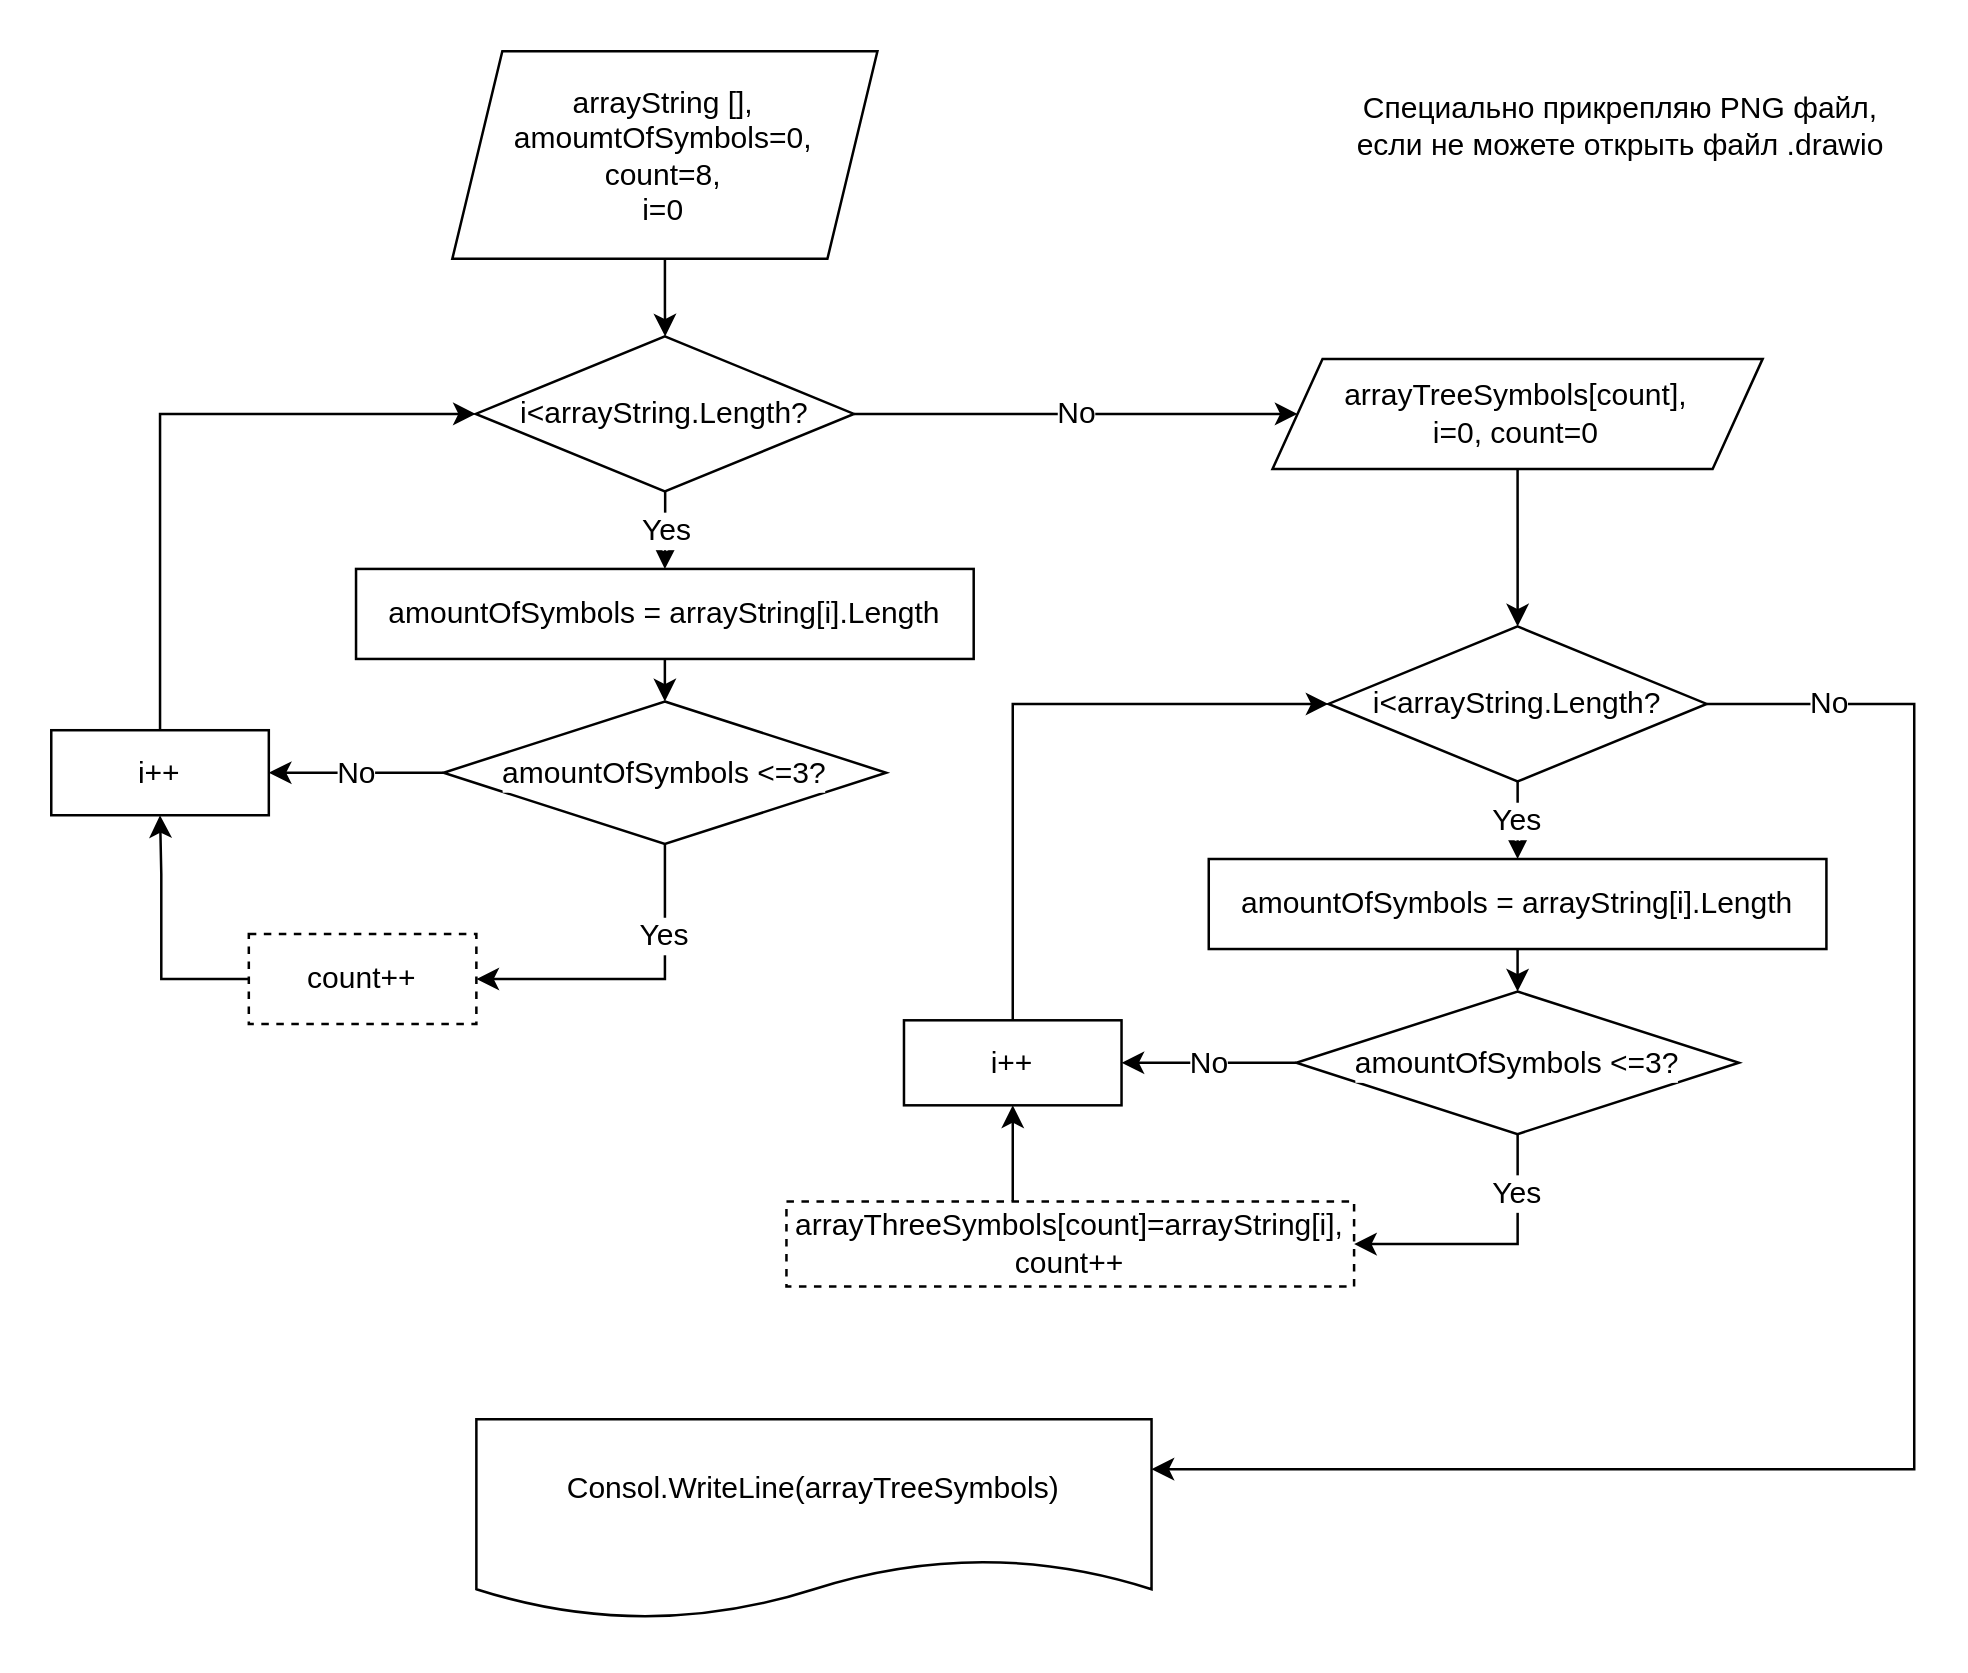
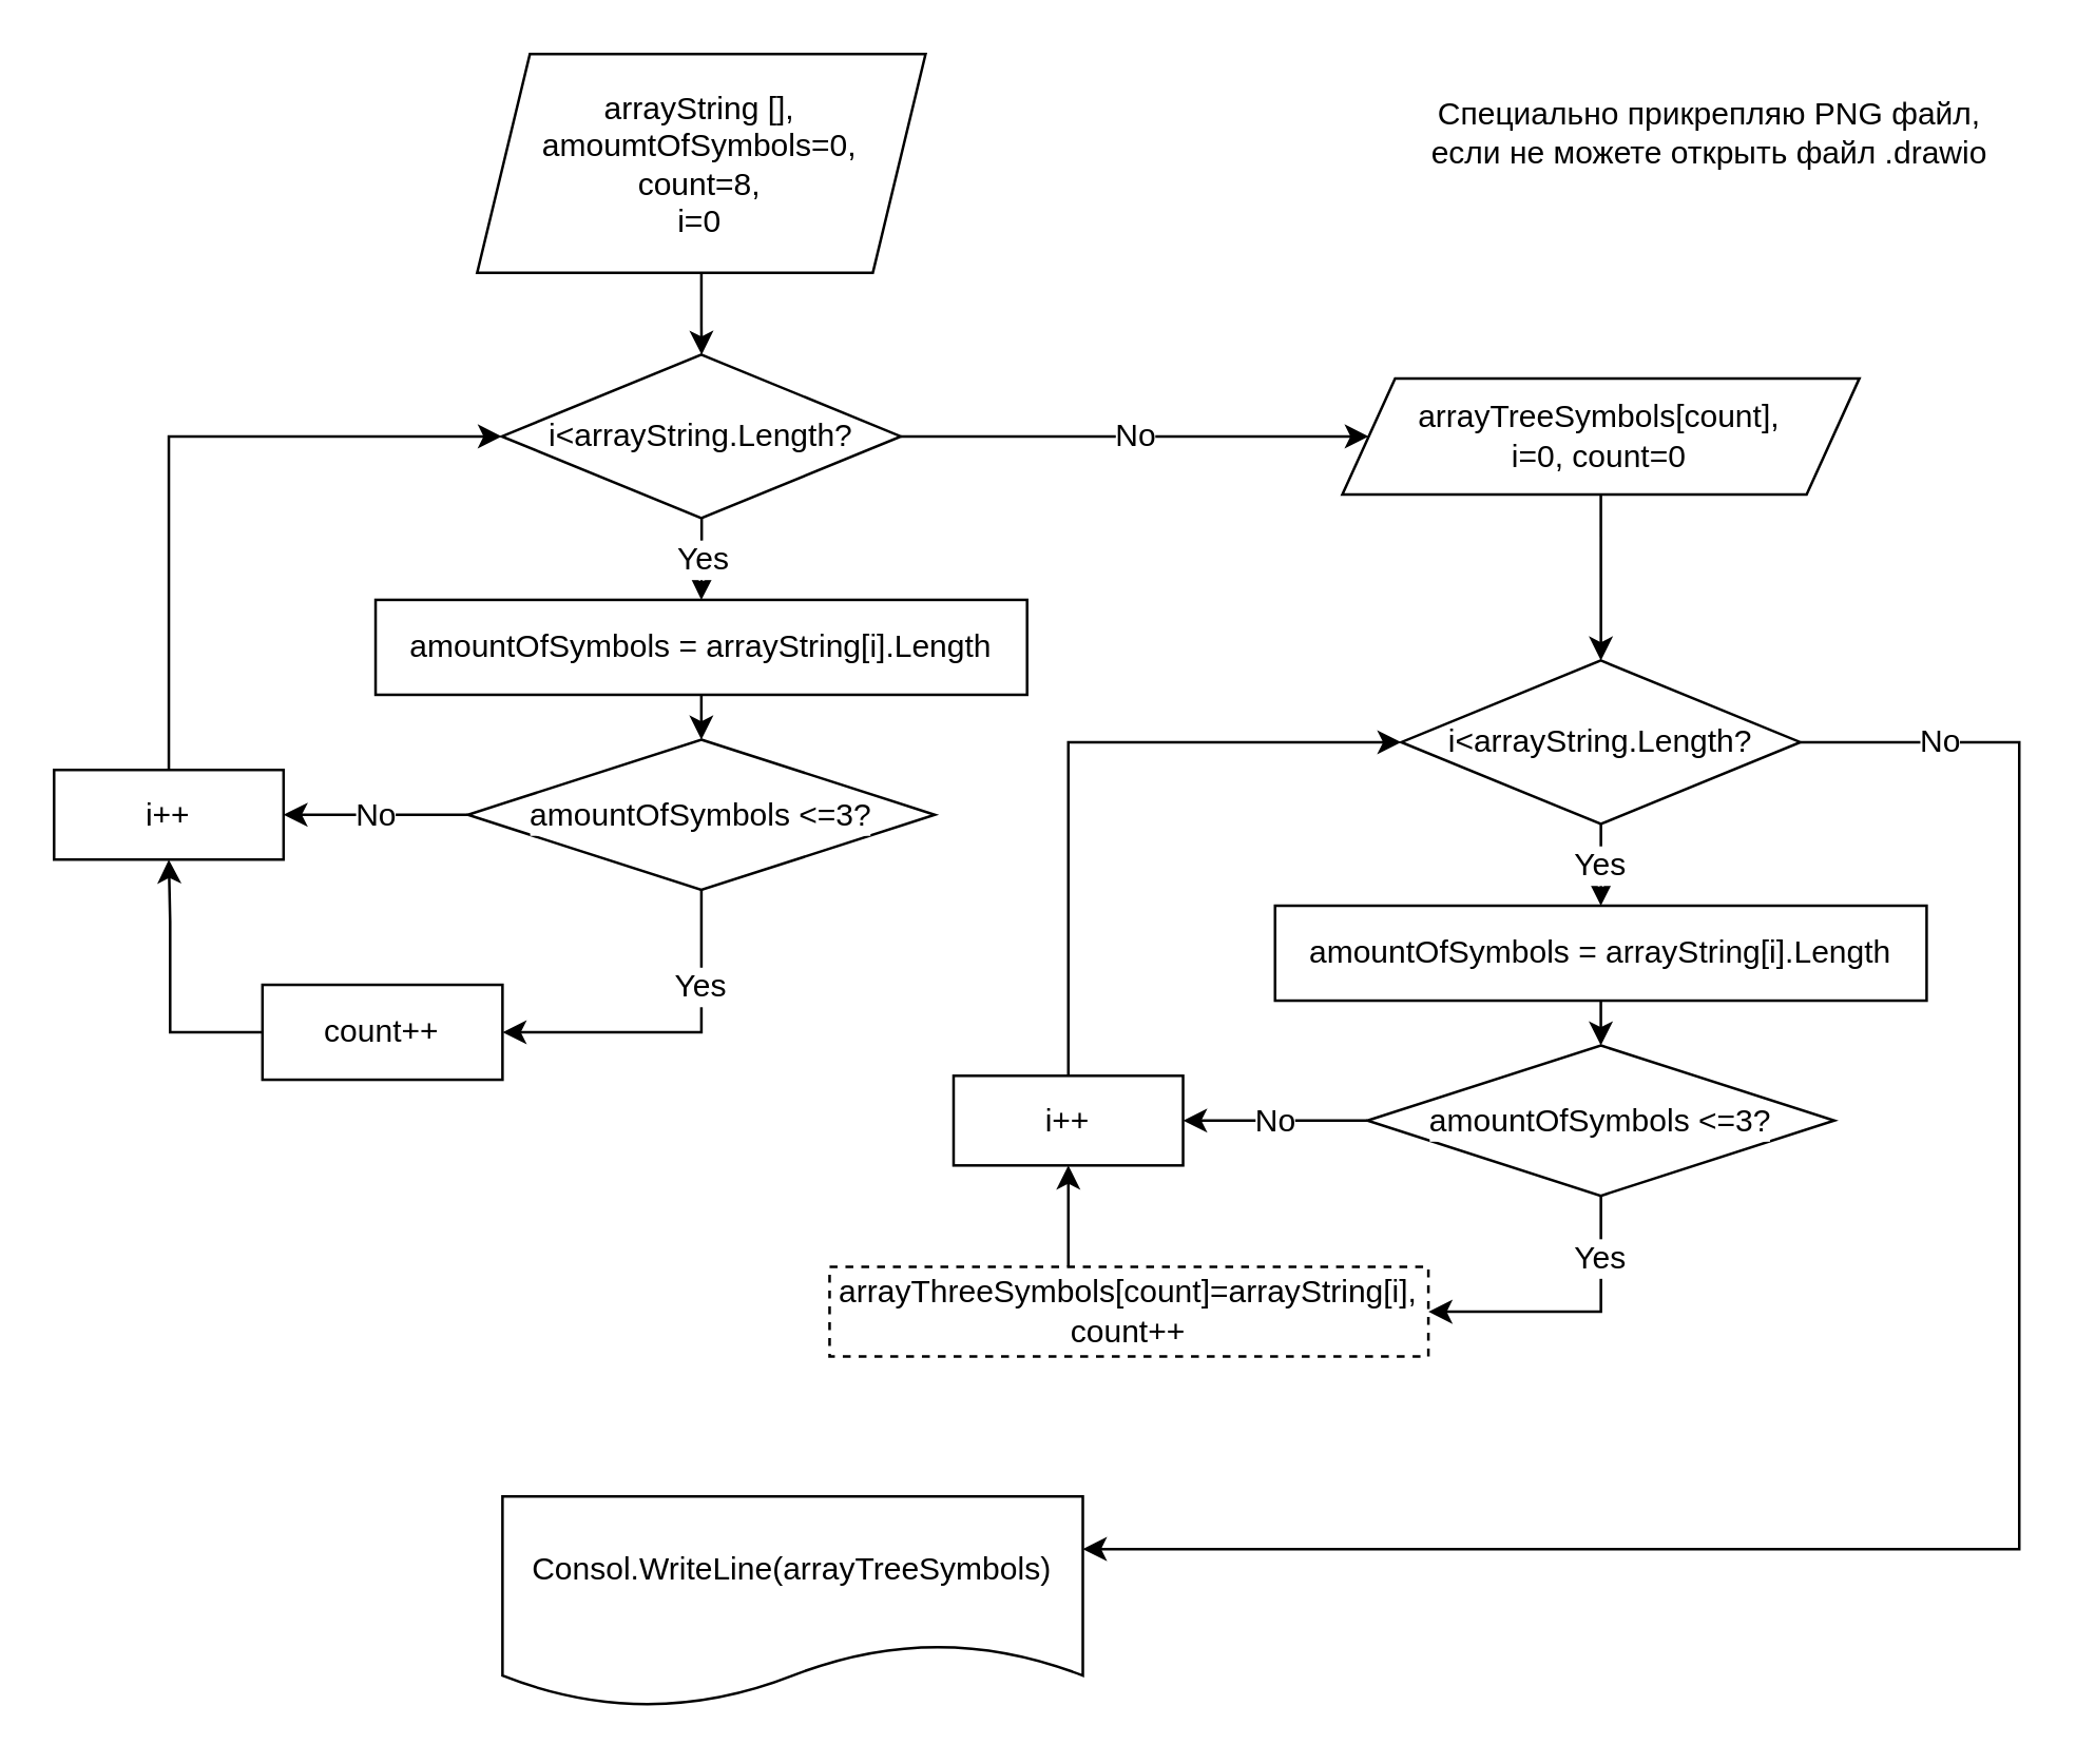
  <mxCell id="0" />
  <mxCell id="1" parent="0" />
  <mxCell id="2" style="edgeStyle=orthogonalEdgeStyle;rounded=0;orthogonalLoop=1;jettySize=auto;html=1;fontFamily=Helvetica;fontSize=12;fontColor=#000000;" edge="1" parent="1" source="3" target="6"><mxGeometry relative="1" as="geometry" /></mxCell>
  <mxCell id="3" value="arrayString [],&lt;br&gt;amoumtOfSymbols=0,&lt;br&gt;count=8,&lt;br&gt;i=0" style="shape=parallelogram;perimeter=parallelogramPerimeter;whiteSpace=wrap;html=1;fixedSize=1;" vertex="1" parent="1"><mxGeometry x="180.38" width="170" height="83" as="geometry" y="20" /></mxCell>
  <mxCell id="4" value="Yes" style="edgeStyle=orthogonalEdgeStyle;rounded=0;orthogonalLoop=1;jettySize=auto;html=1;entryX=0.5;entryY=0;entryDx=0;entryDy=0;fontFamily=Helvetica;fontSize=12;fontColor=#000000;" edge="1" parent="1" source="6" target="8"><mxGeometry relative="1" as="geometry" /></mxCell>
  <mxCell id="5" value="No" style="edgeStyle=orthogonalEdgeStyle;rounded=0;orthogonalLoop=1;jettySize=auto;html=1;exitX=1;exitY=0.5;exitDx=0;exitDy=0;entryX=0;entryY=0.5;entryDx=0;entryDy=0;fontFamily=Helvetica;fontSize=12;fontColor=#000000;" edge="1" parent="1" source="6" target="17"><mxGeometry relative="1" as="geometry" /></mxCell>
  <mxCell id="6" value="i&amp;lt;arrayString.Length?" style="rhombus;whiteSpace=wrap;html=1;" vertex="1" parent="1"><mxGeometry x="189.75" y="134" width="151.25" height="62" as="geometry" /></mxCell>
  <mxCell id="7" style="edgeStyle=orthogonalEdgeStyle;rounded=0;orthogonalLoop=1;jettySize=auto;html=1;exitX=0.5;exitY=1;exitDx=0;exitDy=0;entryX=0.5;entryY=0;entryDx=0;entryDy=0;fontFamily=Helvetica;fontSize=12;fontColor=#000000;" edge="1" parent="1" source="8" target="11"><mxGeometry relative="1" as="geometry" /></mxCell>
  <mxCell id="8" value="&lt;p style=&quot;line-height: 19px;&quot;&gt;&lt;font style=&quot;background-color: rgb(255, 255, 255); font-size: 12px;&quot;&gt;amountOfSymbols = arrayString[i].Length&lt;/font&gt;&lt;/p&gt;" style="rounded=0;whiteSpace=wrap;html=1;labelBackgroundColor=none;fontColor=#000000;" vertex="1" parent="1"><mxGeometry x="141.88" y="227" width="247" height="36" as="geometry" /></mxCell>
  <mxCell id="9" value="Yes" style="edgeStyle=orthogonalEdgeStyle;rounded=0;orthogonalLoop=1;jettySize=auto;html=1;entryX=1;entryY=0.5;entryDx=0;entryDy=0;fontFamily=Helvetica;fontSize=12;fontColor=#000000;" edge="1" parent="1" source="11" target="15"><mxGeometry x="-0.428" relative="1" as="geometry"><mxPoint as="offset" /></mxGeometry></mxCell>
  <mxCell id="10" value="No" style="edgeStyle=orthogonalEdgeStyle;rounded=0;orthogonalLoop=1;jettySize=auto;html=1;entryX=1;entryY=0.5;entryDx=0;entryDy=0;fontFamily=Helvetica;fontSize=12;fontColor=#000000;" edge="1" parent="1" source="11" target="13"><mxGeometry relative="1" as="geometry" /></mxCell>
  <mxCell id="11" value="amountOfSymbols &amp;lt;=3?" style="rhombus;whiteSpace=wrap;html=1;labelBackgroundColor=#FFFFFF;fontFamily=Helvetica;fontSize=12;fontColor=#000000;" vertex="1" parent="1"><mxGeometry x="176.88" y="280" width="177" height="57" as="geometry" /></mxCell>
  <mxCell id="12" style="edgeStyle=orthogonalEdgeStyle;rounded=0;orthogonalLoop=1;jettySize=auto;html=1;entryX=0;entryY=0.5;entryDx=0;entryDy=0;fontFamily=Helvetica;fontSize=12;fontColor=#000000;" edge="1" parent="1" source="13" target="6"><mxGeometry relative="1" as="geometry"><Array as="points"><mxPoint x="64" y="165" /></Array></mxGeometry></mxCell>
  <mxCell id="13" value="i++" style="rounded=0;whiteSpace=wrap;html=1;labelBackgroundColor=#FFFFFF;fontFamily=Helvetica;fontSize=12;fontColor=#000000;" vertex="1" parent="1"><mxGeometry x="20" y="291.5" width="87" height="34" as="geometry" /></mxCell>
  <mxCell id="14" style="edgeStyle=orthogonalEdgeStyle;rounded=0;orthogonalLoop=1;jettySize=auto;html=1;entryX=0.5;entryY=1;entryDx=0;entryDy=0;fontFamily=Helvetica;fontSize=12;fontColor=#000000;" edge="1" parent="1" source="15" target="13"><mxGeometry relative="1" as="geometry"><Array as="points"><mxPoint x="64" y="391" /><mxPoint x="64" y="349" /></Array></mxGeometry></mxCell>
- <mxCell id="15" value="count++" style="rounded=0;whiteSpace=wrap;html=1;labelBackgroundColor=#FFFFFF;fontFamily=Helvetica;fontSize=12;fontColor=#000000;dashed=1;" vertex="1" parent="1"><mxGeometry x="99" y="373" width="91" height="36" as="geometry" /></mxCell>
+ <mxCell id="15" value="count++" style="rounded=0;whiteSpace=wrap;html=1;labelBackgroundColor=#FFFFFF;fontFamily=Helvetica;fontSize=12;fontColor=#000000;" vertex="1" parent="1"><mxGeometry x="99" y="373" width="91" height="36" as="geometry" /></mxCell>
  <mxCell id="16" value="No" style="edgeStyle=orthogonalEdgeStyle;rounded=0;orthogonalLoop=1;jettySize=auto;html=1;entryX=1;entryY=0.25;entryDx=0;entryDy=0;fontFamily=Helvetica;fontSize=12;fontColor=#000000;exitX=1;exitY=0.5;exitDx=0;exitDy=0;" edge="1" parent="1" source="20" target="30"><mxGeometry x="-0.858" relative="1" as="geometry"><Array as="points"><mxPoint x="765" y="281" /><mxPoint x="765" y="587" /></Array><mxPoint as="offset" /></mxGeometry></mxCell>
  <mxCell id="17" value="arrayTreeSymbols[count],&lt;br&gt;i=0, count=0" style="shape=parallelogram;perimeter=parallelogramPerimeter;whiteSpace=wrap;html=1;fixedSize=1;labelBackgroundColor=#FFFFFF;fontFamily=Helvetica;fontSize=12;fontColor=#000000;" vertex="1" parent="1"><mxGeometry x="508.38" y="143" width="196" height="44" as="geometry" /></mxCell>
  <mxCell id="18" style="edgeStyle=orthogonalEdgeStyle;rounded=0;orthogonalLoop=1;jettySize=auto;html=1;fontFamily=Helvetica;fontSize=12;fontColor=#000000;exitX=0.5;exitY=1;exitDx=0;exitDy=0;" edge="1" parent="1" target="20" source="17"><mxGeometry relative="1" as="geometry"><mxPoint x="606.4" y="219" as="sourcePoint" /></mxGeometry></mxCell>
  <mxCell id="19" value="Yes" style="edgeStyle=orthogonalEdgeStyle;rounded=0;orthogonalLoop=1;jettySize=auto;html=1;entryX=0.5;entryY=0;entryDx=0;entryDy=0;fontFamily=Helvetica;fontSize=12;fontColor=#000000;" edge="1" parent="1" source="20" target="22"><mxGeometry relative="1" as="geometry" /></mxCell>
  <mxCell id="20" value="i&amp;lt;arrayString.Length?" style="rhombus;whiteSpace=wrap;html=1;" vertex="1" parent="1"><mxGeometry x="530.75" y="250" width="151.25" height="62" as="geometry" /></mxCell>
  <mxCell id="21" style="edgeStyle=orthogonalEdgeStyle;rounded=0;orthogonalLoop=1;jettySize=auto;html=1;exitX=0.5;exitY=1;exitDx=0;exitDy=0;entryX=0.5;entryY=0;entryDx=0;entryDy=0;fontFamily=Helvetica;fontSize=12;fontColor=#000000;" edge="1" parent="1" source="22" target="25"><mxGeometry relative="1" as="geometry" /></mxCell>
  <mxCell id="22" value="&lt;p style=&quot;line-height: 19px;&quot;&gt;&lt;font style=&quot;background-color: rgb(255, 255, 255); font-size: 12px;&quot;&gt;amountOfSymbols = arrayString[i].Length&lt;/font&gt;&lt;/p&gt;" style="rounded=0;whiteSpace=wrap;html=1;labelBackgroundColor=none;fontColor=#000000;" vertex="1" parent="1"><mxGeometry x="482.88" y="343" width="247" height="36" as="geometry" /></mxCell>
  <mxCell id="23" value="Yes" style="edgeStyle=orthogonalEdgeStyle;rounded=0;orthogonalLoop=1;jettySize=auto;html=1;entryX=1;entryY=0.5;entryDx=0;entryDy=0;fontFamily=Helvetica;fontSize=12;fontColor=#000000;" edge="1" parent="1" source="25" target="29"><mxGeometry x="-0.561" relative="1" as="geometry"><mxPoint as="offset" /></mxGeometry></mxCell>
  <mxCell id="24" value="No" style="edgeStyle=orthogonalEdgeStyle;rounded=0;orthogonalLoop=1;jettySize=auto;html=1;entryX=1;entryY=0.5;entryDx=0;entryDy=0;fontFamily=Helvetica;fontSize=12;fontColor=#000000;" edge="1" parent="1" source="25" target="27"><mxGeometry relative="1" as="geometry" /></mxCell>
  <mxCell id="25" value="amountOfSymbols &amp;lt;=3?" style="rhombus;whiteSpace=wrap;html=1;labelBackgroundColor=#FFFFFF;fontFamily=Helvetica;fontSize=12;fontColor=#000000;" vertex="1" parent="1"><mxGeometry x="517.88" y="396" width="177" height="57" as="geometry" /></mxCell>
  <mxCell id="26" style="edgeStyle=orthogonalEdgeStyle;rounded=0;orthogonalLoop=1;jettySize=auto;html=1;entryX=0;entryY=0.5;entryDx=0;entryDy=0;fontFamily=Helvetica;fontSize=12;fontColor=#000000;" edge="1" parent="1" source="27" target="20"><mxGeometry relative="1" as="geometry"><Array as="points"><mxPoint x="405" y="281" /></Array></mxGeometry></mxCell>
  <mxCell id="27" value="i++" style="rounded=0;whiteSpace=wrap;html=1;labelBackgroundColor=#FFFFFF;fontFamily=Helvetica;fontSize=12;fontColor=#000000;" vertex="1" parent="1"><mxGeometry x="361" y="407.5" width="87" height="34" as="geometry" /></mxCell>
  <mxCell id="28" style="edgeStyle=orthogonalEdgeStyle;rounded=0;orthogonalLoop=1;jettySize=auto;html=1;entryX=0.5;entryY=1;entryDx=0;entryDy=0;fontFamily=Helvetica;fontSize=12;fontColor=#000000;" edge="1" parent="1" source="29" target="27"><mxGeometry relative="1" as="geometry"><Array as="points"><mxPoint x="405" y="507" /><mxPoint x="405" y="465" /></Array></mxGeometry></mxCell>
  <mxCell id="29" value="arrayThreeSymbols[count]=arrayString[i],&lt;br&gt;count++" style="rounded=0;whiteSpace=wrap;html=1;labelBackgroundColor=#FFFFFF;fontFamily=Helvetica;fontSize=12;fontColor=#000000;dashed=1;" vertex="1" parent="1"><mxGeometry x="314" y="480" width="227" height="34" as="geometry" /></mxCell>
- <mxCell id="30" value="Consol.WriteLine(arrayTreeSymbols)" style="shape=document;whiteSpace=wrap;html=1;boundedLbl=1;labelBackgroundColor=#FFFFFF;fontFamily=Helvetica;fontSize=12;fontColor=#000000;" vertex="1" parent="1"><mxGeometry x="190" y="567" width="270" height="80" as="geometry" /></mxCell>
+ <mxCell id="30" value="Consol.WriteLine(arrayTreeSymbols)" style="shape=document;whiteSpace=wrap;html=1;boundedLbl=1;labelBackgroundColor=#FFFFFF;fontFamily=Helvetica;fontSize=12;fontColor=#000000;" vertex="1" parent="1"><mxGeometry x="190" y="567" width="220" height="80" as="geometry" /></mxCell>
  <mxCell id="31" value="Специально прикрепляю PNG файл,&amp;nbsp;&lt;br&gt;если не можете открыть файл .drawio&amp;nbsp;" style="text;html=1;align=center;verticalAlign=middle;resizable=0;points=[];autosize=1;strokeColor=none;fillColor=none;fontSize=12;fontFamily=Helvetica;fontColor=#000000;" vertex="1" parent="1"><mxGeometry x="533" y="29" width="232" height="41" as="geometry" /></mxCell>
